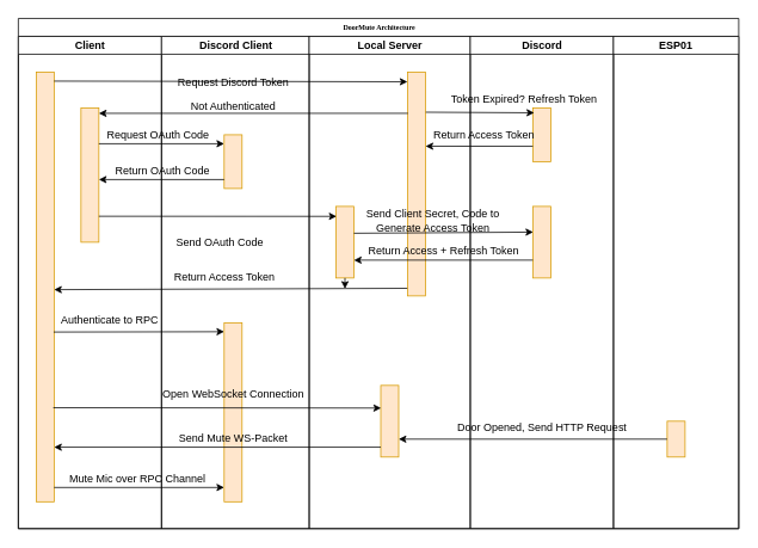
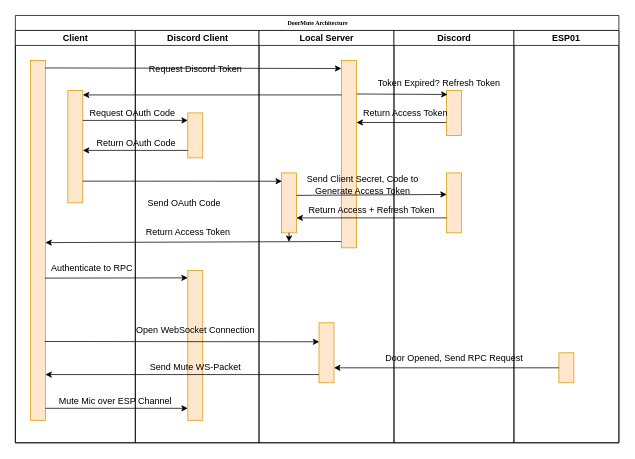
  <mxCell id="0" />
  <mxCell id="1" parent="0" />
  <mxCell id="2" value="DoorMute Architecture" style="swimlane;html=1;childLayout=stackLayout;startSize=20;rounded=0;shadow=0;labelBackgroundColor=none;strokeWidth=1;fontFamily=Verdana;fontSize=8;align=center;" parent="1" vertex="1"><mxGeometry x="20" y="20" width="805" height="570" as="geometry" /></mxCell>
  <mxCell id="3" value="Client" style="swimlane;html=1;startSize=20;" parent="2" vertex="1"><mxGeometry y="20" width="160" height="550" as="geometry" /></mxCell>
  <mxCell id="4" value="" style="rounded=0;whiteSpace=wrap;html=1;fillColor=#ffe6cc;strokeColor=#d79b00;" vertex="1" parent="3"><mxGeometry x="20" y="40" width="20" height="480" as="geometry" /></mxCell>
  <mxCell id="5" value="" style="rounded=0;whiteSpace=wrap;html=1;fillColor=#ffe6cc;strokeColor=#d79b00;" vertex="1" parent="3"><mxGeometry x="70" y="80" width="20" height="150" as="geometry" /></mxCell>
  <mxCell id="6" style="edgeStyle=orthogonalEdgeStyle;rounded=1;html=1;labelBackgroundColor=none;startArrow=none;startFill=0;startSize=5;endArrow=classicThin;endFill=1;endSize=5;jettySize=auto;orthogonalLoop=1;strokeWidth=1;fontFamily=Verdana;fontSize=8" parent="2" edge="1"><mxGeometry relative="1" as="geometry"><mxPoint x="70.059" y="235.0" as="targetPoint" /></mxGeometry></mxCell>
  <mxCell id="7" style="edgeStyle=orthogonalEdgeStyle;rounded=1;html=1;labelBackgroundColor=none;startArrow=none;startFill=0;startSize=5;endArrow=classicThin;endFill=1;endSize=5;jettySize=auto;orthogonalLoop=1;strokeWidth=1;fontFamily=Verdana;fontSize=8" parent="2" edge="1"><mxGeometry relative="1" as="geometry"><mxPoint x="450" y="610" as="sourcePoint" /></mxGeometry></mxCell>
  <mxCell id="8" value="Discord Client" style="swimlane;html=1;startSize=20;" parent="2" vertex="1"><mxGeometry x="160" y="20" width="165" height="550" as="geometry" /></mxCell>
  <mxCell id="9" value="" style="rounded=0;whiteSpace=wrap;html=1;fillColor=#ffe6cc;strokeColor=#d79b00;" vertex="1" parent="8"><mxGeometry x="70" y="110" width="20" height="60" as="geometry" /></mxCell>
  <mxCell id="10" value="Request Discord Token" style="text;html=1;align=center;verticalAlign=middle;resizable=0;points=[];autosize=1;strokeColor=none;fillColor=none;" vertex="1" parent="8"><mxGeometry x="10" y="42" width="140" height="20" as="geometry" /></mxCell>
- <mxCell id="11" value="Not Authenticated" style="text;html=1;align=center;verticalAlign=middle;resizable=0;points=[];autosize=1;strokeColor=none;fillColor=none;" vertex="1" parent="8"><mxGeometry x="25" y="69" width="110" height="20" as="geometry" /></mxCell>
  <mxCell id="12" value="Request OAuth Code" style="text;html=1;align=center;verticalAlign=middle;resizable=0;points=[];autosize=1;strokeColor=none;fillColor=none;" vertex="1" parent="8"><mxGeometry x="-69" y="100" width="130" height="20" as="geometry" /></mxCell>
  <mxCell id="13" value="Return OAuth Code" style="text;html=1;align=center;verticalAlign=middle;resizable=0;points=[];autosize=1;strokeColor=none;fillColor=none;" vertex="1" parent="8"><mxGeometry x="-59" y="140" width="120" height="20" as="geometry" /></mxCell>
  <mxCell id="14" value="Send OAuth Code" style="text;html=1;align=center;verticalAlign=middle;resizable=0;points=[];autosize=1;strokeColor=none;fillColor=none;" vertex="1" parent="8"><mxGeometry x="10" y="220" width="110" height="20" as="geometry" /></mxCell>
  <mxCell id="15" value="" style="rounded=0;whiteSpace=wrap;html=1;fillColor=#ffe6cc;strokeColor=#d79b00;" vertex="1" parent="8"><mxGeometry x="70" y="320" width="20" height="200" as="geometry" /></mxCell>
  <mxCell id="16" value="Open WebSocket Connection" style="text;html=1;align=center;verticalAlign=middle;resizable=0;points=[];autosize=1;strokeColor=none;fillColor=none;" vertex="1" parent="8"><mxGeometry x="-5" y="390" width="170" height="20" as="geometry" /></mxCell>
  <mxCell id="17" value="Send Mute WS-Packet" style="text;html=1;align=center;verticalAlign=middle;resizable=0;points=[];autosize=1;strokeColor=none;fillColor=none;" vertex="1" parent="8"><mxGeometry x="10" y="440" width="140" height="20" as="geometry" /></mxCell>
  <mxCell id="18" value="Local Server" style="swimlane;html=1;startSize=20;" parent="2" vertex="1"><mxGeometry x="325" y="20" width="180" height="550" as="geometry" /></mxCell>
  <mxCell id="19" style="edgeStyle=orthogonalEdgeStyle;rounded=1;html=1;labelBackgroundColor=none;startArrow=none;startFill=0;startSize=5;endArrow=classicThin;endFill=1;endSize=5;jettySize=auto;orthogonalLoop=1;strokeWidth=1;fontFamily=Verdana;fontSize=8" parent="18" edge="1"><mxGeometry relative="1" as="geometry"><mxPoint x="80.059" y="215.0" as="sourcePoint" /></mxGeometry></mxCell>
  <mxCell id="20" value="" style="rounded=0;whiteSpace=wrap;html=1;fillColor=#ffe6cc;strokeColor=#d79b00;" vertex="1" parent="18"><mxGeometry x="110" y="40" width="20" height="250" as="geometry" /></mxCell>
  <mxCell id="21" value="" style="rounded=0;whiteSpace=wrap;html=1;fillColor=#ffe6cc;strokeColor=#d79b00;" vertex="1" parent="18"><mxGeometry x="30" y="190" width="20" height="80" as="geometry" /></mxCell>
  <mxCell id="22" value="" style="endArrow=classic;html=1;rounded=0;entryX=0.017;entryY=0.359;entryDx=0;entryDy=0;entryPerimeter=0;" edge="1" parent="18" target="31"><mxGeometry width="50" height="50" relative="1" as="geometry"><mxPoint x="50" y="220" as="sourcePoint" /><mxPoint x="100" y="170" as="targetPoint" /></mxGeometry></mxCell>
  <mxCell id="23" value="Return Access + Refresh Token" style="text;html=1;align=center;verticalAlign=middle;resizable=0;points=[];autosize=1;strokeColor=none;fillColor=none;" vertex="1" parent="18"><mxGeometry x="60" y="230" width="180" height="20" as="geometry" /></mxCell>
  <mxCell id="24" value="" style="rounded=0;whiteSpace=wrap;html=1;fillColor=#ffe6cc;strokeColor=#d79b00;" vertex="1" parent="18"><mxGeometry x="80" y="390" width="20" height="80" as="geometry" /></mxCell>
  <mxCell id="25" value="Discord" style="swimlane;html=1;startSize=20;" parent="2" vertex="1"><mxGeometry x="505" y="20" width="160" height="550" as="geometry" /></mxCell>
  <mxCell id="26" style="edgeStyle=orthogonalEdgeStyle;rounded=1;html=1;labelBackgroundColor=none;startArrow=none;startFill=0;startSize=5;endArrow=classicThin;endFill=1;endSize=5;jettySize=auto;orthogonalLoop=1;strokeColor=#000000;strokeWidth=1;fontFamily=Verdana;fontSize=8;fontColor=#000000;" parent="25" edge="1"><mxGeometry relative="1" as="geometry"><mxPoint x="80.059" y="300" as="sourcePoint" /></mxGeometry></mxCell>
  <mxCell id="27" style="edgeStyle=orthogonalEdgeStyle;rounded=1;html=1;labelBackgroundColor=none;startArrow=none;startFill=0;startSize=5;endArrow=classicThin;endFill=1;endSize=5;jettySize=auto;orthogonalLoop=1;strokeWidth=1;fontFamily=Verdana;fontSize=8" parent="25" edge="1"><mxGeometry relative="1" as="geometry"><mxPoint x="80" y="620" as="sourcePoint" /></mxGeometry></mxCell>
  <mxCell id="28" value="" style="rounded=0;whiteSpace=wrap;html=1;fillColor=#ffe6cc;strokeColor=#d79b00;" vertex="1" parent="25"><mxGeometry x="70" y="80" width="20" height="60" as="geometry" /></mxCell>
  <mxCell id="29" value="Token Expired? Refresh Token" style="text;html=1;align=center;verticalAlign=middle;resizable=0;points=[];autosize=1;strokeColor=none;fillColor=none;" vertex="1" parent="25"><mxGeometry x="-30" y="60" width="180" height="20" as="geometry" /></mxCell>
  <mxCell id="30" value="Return Access Token" style="text;html=1;align=center;verticalAlign=middle;resizable=0;points=[];autosize=1;strokeColor=none;fillColor=none;" vertex="1" parent="25"><mxGeometry x="-50" y="100" width="130" height="20" as="geometry" /></mxCell>
  <mxCell id="31" value="" style="rounded=0;whiteSpace=wrap;html=1;fillColor=#ffe6cc;strokeColor=#d79b00;" vertex="1" parent="25"><mxGeometry x="70" y="190" width="20" height="80" as="geometry" /></mxCell>
  <mxCell id="32" value="" style="endArrow=classic;html=1;rounded=0;entryX=-0.01;entryY=0.043;entryDx=0;entryDy=0;entryPerimeter=0;" edge="1" parent="2" target="20"><mxGeometry width="50" height="50" relative="1" as="geometry"><mxPoint x="40" y="70" as="sourcePoint" /><mxPoint x="430" y="70" as="targetPoint" /></mxGeometry></mxCell>
  <mxCell id="33" value="" style="endArrow=classic;html=1;rounded=0;exitX=0.017;exitY=0.184;exitDx=0;exitDy=0;exitPerimeter=0;" edge="1" parent="2" source="20"><mxGeometry width="50" height="50" relative="1" as="geometry"><mxPoint x="430" y="106" as="sourcePoint" /><mxPoint x="90" y="106" as="targetPoint" /></mxGeometry></mxCell>
  <mxCell id="34" value="" style="endArrow=classic;html=1;rounded=0;" edge="1" parent="2"><mxGeometry width="50" height="50" relative="1" as="geometry"><mxPoint x="90" y="140" as="sourcePoint" /><mxPoint x="230" y="140" as="targetPoint" /></mxGeometry></mxCell>
  <mxCell id="35" value="" style="endArrow=classic;html=1;rounded=0;entryX=1.003;entryY=0.331;entryDx=0;entryDy=0;entryPerimeter=0;exitX=-0.005;exitY=0.714;exitDx=0;exitDy=0;exitPerimeter=0;" edge="1" parent="2" source="28" target="20"><mxGeometry width="50" height="50" relative="1" as="geometry"><mxPoint x="570" y="143" as="sourcePoint" /><mxPoint x="450" y="143" as="targetPoint" /></mxGeometry></mxCell>
  <mxCell id="36" value="" style="endArrow=classic;html=1;rounded=0;entryX=0.03;entryY=0.139;entryDx=0;entryDy=0;entryPerimeter=0;" edge="1" parent="2" target="21"><mxGeometry width="50" height="50" relative="1" as="geometry"><mxPoint x="90" y="221" as="sourcePoint" /><mxPoint x="350" y="221" as="targetPoint" /></mxGeometry></mxCell>
  <mxCell id="37" value="" style="endArrow=classic;html=1;rounded=0;entryX=1;entryY=0.75;entryDx=0;entryDy=0;exitX=0;exitY=0.75;exitDx=0;exitDy=0;" edge="1" parent="2" source="31" target="21"><mxGeometry width="50" height="50" relative="1" as="geometry"><mxPoint x="320" y="250" as="sourcePoint" /><mxPoint x="370" y="200" as="targetPoint" /></mxGeometry></mxCell>
  <mxCell id="38" value="" style="endArrow=classic;html=1;rounded=0;exitX=-0.019;exitY=0.966;exitDx=0;exitDy=0;exitPerimeter=0;" edge="1" parent="2" source="20"><mxGeometry width="50" height="50" relative="1" as="geometry"><mxPoint x="430" y="303" as="sourcePoint" /><mxPoint x="40" y="303" as="targetPoint" /></mxGeometry></mxCell>
  <mxCell id="39" value="" style="endArrow=classic;html=1;rounded=0;entryX=0.072;entryY=0.09;entryDx=0;entryDy=0;entryPerimeter=0;exitX=1.017;exitY=0.179;exitDx=0;exitDy=0;exitPerimeter=0;" edge="1" parent="2" source="20" target="28"><mxGeometry width="50" height="50" relative="1" as="geometry"><mxPoint x="460" y="105" as="sourcePoint" /><mxPoint x="520" y="60" as="targetPoint" /></mxGeometry></mxCell>
  <mxCell id="40" value="ESP01" style="swimlane;startSize=20;" vertex="1" parent="2"><mxGeometry x="665" y="20" width="140" height="550" as="geometry" /></mxCell>
  <mxCell id="41" value="" style="rounded=0;whiteSpace=wrap;html=1;fillColor=#ffe6cc;strokeColor=#d79b00;" vertex="1" parent="40"><mxGeometry x="60" y="430" width="20" height="40" as="geometry" /></mxCell>
  <mxCell id="42" value="" style="endArrow=classic;html=1;rounded=0;entryX=0.017;entryY=0.316;entryDx=0;entryDy=0;entryPerimeter=0;exitX=0.953;exitY=0.781;exitDx=0;exitDy=0;exitPerimeter=0;" edge="1" parent="2" source="4" target="24"><mxGeometry width="50" height="50" relative="1" as="geometry"><mxPoint x="40" y="435" as="sourcePoint" /><mxPoint x="400" y="400" as="targetPoint" /></mxGeometry></mxCell>
  <mxCell id="43" value="" style="endArrow=classic;html=1;rounded=0;entryX=1;entryY=0.75;entryDx=0;entryDy=0;exitX=0;exitY=0.5;exitDx=0;exitDy=0;" edge="1" parent="2" source="41" target="24"><mxGeometry width="50" height="50" relative="1" as="geometry"><mxPoint x="720" y="470" as="sourcePoint" /><mxPoint x="440" y="310" as="targetPoint" /></mxGeometry></mxCell>
  <mxCell id="44" value="" style="endArrow=classic;html=1;rounded=0;exitX=0;exitY=0.75;exitDx=0;exitDy=0;" edge="1" parent="2"><mxGeometry width="50" height="50" relative="1" as="geometry"><mxPoint x="405" y="479" as="sourcePoint" /><mxPoint x="40" y="479" as="targetPoint" /></mxGeometry></mxCell>
  <mxCell id="45" value="" style="endArrow=classic;html=1;rounded=0;" edge="1" parent="2"><mxGeometry width="50" height="50" relative="1" as="geometry"><mxPoint x="40" y="524" as="sourcePoint" /><mxPoint x="230" y="524" as="targetPoint" /></mxGeometry></mxCell>
  <mxCell id="46" value="" style="endArrow=classic;html=1;rounded=0;" edge="1" parent="1"><mxGeometry width="50" height="50" relative="1" as="geometry"><mxPoint x="250" y="200" as="sourcePoint" /><mxPoint x="110" y="200" as="targetPoint" /></mxGeometry></mxCell>
  <mxCell id="47" value="Send Client Secret, Code to&lt;br&gt;Generate Access Token" style="text;html=1;align=center;verticalAlign=middle;resizable=0;points=[];autosize=1;strokeColor=none;fillColor=none;" vertex="1" parent="1"><mxGeometry x="403" y="231" width="160" height="30" as="geometry" /></mxCell>
  <mxCell id="48" value="Return Access Token" style="text;html=1;align=center;verticalAlign=middle;resizable=0;points=[];autosize=1;strokeColor=none;fillColor=none;" vertex="1" parent="1"><mxGeometry x="185" y="300" width="130" height="20" as="geometry" /></mxCell>
  <mxCell id="49" value="Authenticate to RPC" style="text;html=1;align=center;verticalAlign=middle;resizable=0;points=[];autosize=1;strokeColor=none;fillColor=none;" vertex="1" parent="1"><mxGeometry x="62" y="347" width="120" height="20" as="geometry" /></mxCell>
  <mxCell id="50" value="" style="endArrow=classic;html=1;rounded=0;exitX=-0.021;exitY=1.167;exitDx=0;exitDy=0;exitPerimeter=0;" edge="1" parent="1" source="49"><mxGeometry width="50" height="50" relative="1" as="geometry"><mxPoint x="300" y="290" as="sourcePoint" /><mxPoint x="250" y="370" as="targetPoint" /></mxGeometry></mxCell>
- <mxCell id="51" value="Door Opened, Send HTTP Request" style="text;html=1;align=center;verticalAlign=middle;resizable=0;points=[];autosize=1;strokeColor=none;fillColor=none;" vertex="1" parent="1"><mxGeometry x="500" y="467" width="210" height="20" as="geometry" /></mxCell>
- <mxCell id="52" value="Mute Mic over RPC Channel" style="text;html=1;align=center;verticalAlign=middle;resizable=0;points=[];autosize=1;strokeColor=none;fillColor=none;" vertex="1" parent="1"><mxGeometry x="68" y="525" width="170" height="20" as="geometry" /></mxCell>
+ <mxCell id="51" value="Door Opened, Send RPC Request" style="text;html=1;align=center;verticalAlign=middle;resizable=0;points=[];autosize=1;strokeColor=none;fillColor=none;" vertex="1" parent="1"><mxGeometry x="500" y="467" width="210" height="20" as="geometry" /></mxCell>
+ <mxCell id="52" value="Mute Mic over ESP Channel" style="text;html=1;align=center;verticalAlign=middle;resizable=0;points=[];autosize=1;strokeColor=none;fillColor=none;" vertex="1" parent="1"><mxGeometry x="68" y="525" width="170" height="20" as="geometry" /></mxCell>
  <mxCell id="53" value="" style="endArrow=classic;html=1;rounded=0;exitX=0.5;exitY=1;exitDx=0;exitDy=0;" edge="1" parent="1" source="21"><mxGeometry width="50" height="50" relative="1" as="geometry"><mxPoint x="385" y="312" as="sourcePoint" /><mxPoint x="385" y="322" as="targetPoint" /></mxGeometry></mxCell>
